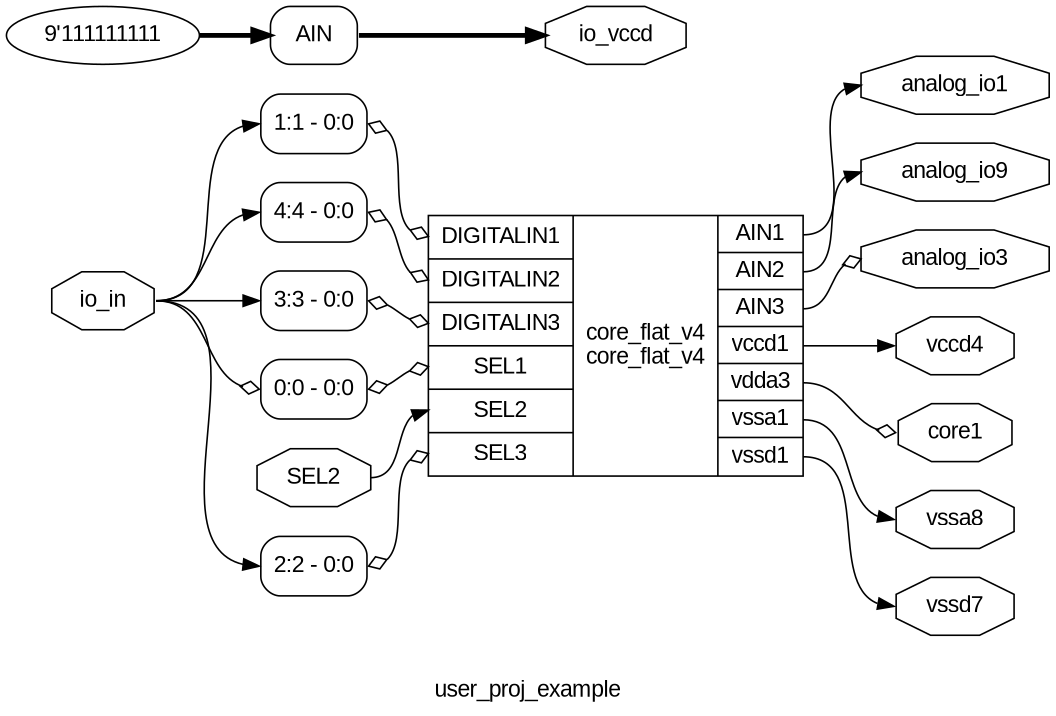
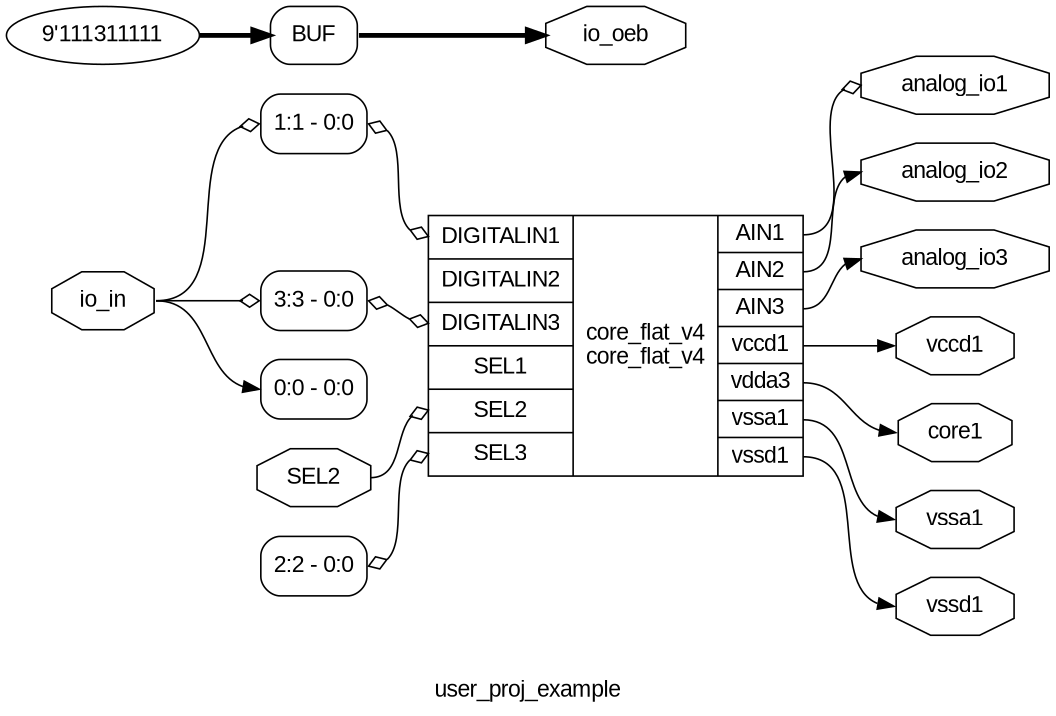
  digraph {
    fontname="Liberation Sans"
    label=user_proj_example
    rankdir=LR
    remincross=true
    node [color=black fontcolor=black fontname="Liberation Sans" shape=octagon]
    edge [color=black fontcolor=black fontname="Liberation Sans" headport=w tailport=e]
    n1 [label=SEL2]
    n2 [label="{{<p11> DIGITALIN1|<p12> DIGITALIN2|<p13> DIGITALIN3|<p14> SEL1|<p1> SEL2|<p15> SEL3}|core_flat_v4\ncore_flat_v4|{<p16> AIN1|<p17> AIN2|<p18> AIN3|<p7> vccd1|<p8> vdda3|<p9> vssa1|<p10> vssd1}}" shape=record color="" fontcolor=""]
    n3 [label=analog_io1]
-   n4 [label=analog_io9]
+   n4 [label=analog_io2]
    n5 [label=analog_io3]
-   n6 [label=vccd4]
+   n6 [label=vccd1]
    n7 [label=core1]
-   n8 [label=vssa8]
-   n9 [label=vssd7]
+   n8 [label=vssa1]
+   n9 [label=vssd1]
    n10 [label=io_in]
    n11 [label="<s0> 1:1 - 0:0 " shape=record style=rounded]
-   n12 [label="<s0> 4:4 - 0:0 " shape=record style=rounded]
    n13 [label="<s0> 3:3 - 0:0 " shape=record style=rounded]
    n14 [label="<s0> 0:0 - 0:0 " shape=record style=rounded]
    n15 [label="<s0> 2:2 - 0:0 " shape=record style=rounded]
-   n16 [label=io_vccd]
-   n17 [label="9'111111111" color="" fontcolor="" shape=""]
-   n18 [label=AIN shape=box style=rounded color="" fontcolor=""]
-   n1 -> n2 [headport="p1:w"]
-   n2 -> n3 [tailport="p16:e"]
+   n16 [label=io_oeb]
+   n17 [label="9'111311111" color="" fontcolor="" shape=""]
+   n18 [label=BUF shape=box style=rounded color="" fontcolor=""]
+   n1 -> n2 [headport="p1:w" arrowhead=odiamond]
+   n2 -> n3 [tailport="p16:e" arrowhead=odiamond]
    n2 -> n4 [tailport="p17:e"]
-   n2 -> n5 [tailport="p18:e" arrowhead=odiamond]
+   n2 -> n5 [tailport="p18:e"]
    n2 -> n6 [tailport="p7:e"]
-   n2 -> n7 [tailport="p8:e" arrowhead=odiamond]
+   n2 -> n7 [tailport="p8:e"]
    n2 -> n8 [tailport="p9:e"]
    n2 -> n9 [tailport="p10:e"]
-   n10 -> n11 [headport="s0:w"]
-   n10 -> n12 [headport="s0:w"]
-   n10 -> n13 [headport="s0:w"]
-   n10 -> n14 [headport="s0:w" arrowhead=odiamond]
-   n10 -> n15 [headport="s0:w"]
+   n10 -> n11 [headport="s0:w" arrowhead=odiamond]
+   n10 -> n13 [headport="s0:w" arrowhead=odiamond]
+   n10 -> n14 [headport="s0:w"]
    n11 -> n2 [arrowhead=odiamond arrowtail=odiamond dir=both headport="p11:w"]
-   n12 -> n2 [arrowhead=odiamond arrowtail=odiamond dir=both headport="p12:w"]
    n13 -> n2 [arrowhead=odiamond arrowtail=odiamond dir=both headport="p13:w"]
-   n14 -> n2 [arrowhead=odiamond arrowtail=odiamond dir=both headport="p14:w"]
    n15 -> n2 [arrowhead=odiamond arrowtail=odiamond dir=both headport="p15:w"]
    n17 -> n18 [style="setlinewidth(3)"]
    n18 -> n16 [style="setlinewidth(3)"]
  }
